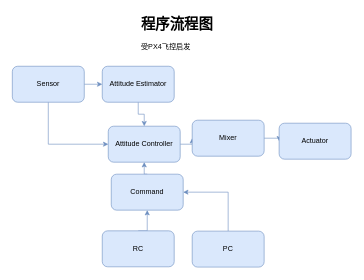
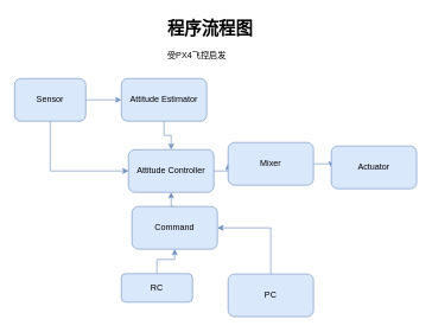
  <mxCell id="0" />
  <mxCell id="1" parent="0" />
  <mxCell id="2" style="edgeStyle=orthogonalEdgeStyle;rounded=0;orthogonalLoop=1;jettySize=auto;html=1;exitX=1;exitY=0.5;exitDx=0;exitDy=0;entryX=0;entryY=0.5;entryDx=0;entryDy=0;fillColor=#dae8fc;strokeColor=#6c8ebf;" edge="1" parent="1" source="4" target="6"><mxGeometry relative="1" as="geometry" /></mxCell>
  <mxCell id="3" style="edgeStyle=orthogonalEdgeStyle;rounded=0;orthogonalLoop=1;jettySize=auto;html=1;exitX=0.5;exitY=1;exitDx=0;exitDy=0;entryX=0;entryY=0.5;entryDx=0;entryDy=0;fillColor=#dae8fc;strokeColor=#6c8ebf;" edge="1" parent="1" source="4" target="8"><mxGeometry relative="1" as="geometry" /></mxCell>
- <mxCell id="4" value="Sensor" style="rounded=1;whiteSpace=wrap;html=1;fillColor=#dae8fc;strokeColor=#6c8ebf;" vertex="1" parent="1"><mxGeometry x="20" y="110" width="120" height="60" as="geometry" /></mxCell>
+ <mxCell id="4" value="Sensor" style="rounded=1;whiteSpace=wrap;html=1;fillColor=#dae8fc;strokeColor=#6c8ebf;" vertex="1" parent="1"><mxGeometry x="20" y="110" width="100" height="60" as="geometry" /></mxCell>
  <mxCell id="5" style="edgeStyle=orthogonalEdgeStyle;rounded=0;orthogonalLoop=1;jettySize=auto;html=1;exitX=0.5;exitY=1;exitDx=0;exitDy=0;entryX=0.5;entryY=0;entryDx=0;entryDy=0;fillColor=#dae8fc;strokeColor=#6c8ebf;" edge="1" parent="1" source="6" target="8"><mxGeometry relative="1" as="geometry" /></mxCell>
  <mxCell id="6" value="Attitude Estimator" style="rounded=1;whiteSpace=wrap;html=1;fillColor=#dae8fc;strokeColor=#6c8ebf;" vertex="1" parent="1"><mxGeometry x="170" y="110" width="120" height="60" as="geometry" /></mxCell>
  <mxCell id="7" style="edgeStyle=orthogonalEdgeStyle;rounded=0;orthogonalLoop=1;jettySize=auto;html=1;exitX=1;exitY=0.5;exitDx=0;exitDy=0;entryX=0;entryY=0.5;entryDx=0;entryDy=0;fillColor=#dae8fc;strokeColor=#6c8ebf;" edge="1" parent="1" source="8" target="10"><mxGeometry relative="1" as="geometry" /></mxCell>
  <mxCell id="8" value="Attitude Controller" style="rounded=1;whiteSpace=wrap;html=1;fillColor=#dae8fc;strokeColor=#6c8ebf;" vertex="1" parent="1"><mxGeometry x="180" y="210" width="120" height="60" as="geometry" /></mxCell>
  <mxCell id="9" style="edgeStyle=orthogonalEdgeStyle;rounded=0;orthogonalLoop=1;jettySize=auto;html=1;exitX=1;exitY=0.5;exitDx=0;exitDy=0;entryX=0;entryY=0.5;entryDx=0;entryDy=0;fillColor=#dae8fc;strokeColor=#6c8ebf;" edge="1" parent="1" source="10" target="11"><mxGeometry relative="1" as="geometry" /></mxCell>
  <mxCell id="10" value="Mixer" style="rounded=1;whiteSpace=wrap;html=1;fillColor=#dae8fc;strokeColor=#6c8ebf;" vertex="1" parent="1"><mxGeometry x="320" y="200" width="120" height="60" as="geometry" /></mxCell>
  <mxCell id="11" value="Actuator" style="rounded=1;whiteSpace=wrap;html=1;fillColor=#dae8fc;strokeColor=#6c8ebf;" vertex="1" parent="1"><mxGeometry x="465" y="205" width="120" height="60" as="geometry" /></mxCell>
  <mxCell id="12" style="edgeStyle=orthogonalEdgeStyle;rounded=0;orthogonalLoop=1;jettySize=auto;html=1;exitX=0.5;exitY=0;exitDx=0;exitDy=0;entryX=0.5;entryY=1;entryDx=0;entryDy=0;fillColor=#dae8fc;strokeColor=#6c8ebf;" edge="1" parent="1" source="13" target="8"><mxGeometry relative="1" as="geometry" /></mxCell>
  <mxCell id="13" value="Command" style="rounded=1;whiteSpace=wrap;html=1;fillColor=#dae8fc;strokeColor=#6c8ebf;" vertex="1" parent="1"><mxGeometry x="185" y="290" width="120" height="60" as="geometry" /></mxCell>
  <mxCell id="14" style="edgeStyle=orthogonalEdgeStyle;rounded=0;orthogonalLoop=1;jettySize=auto;html=1;exitX=0.5;exitY=0;exitDx=0;exitDy=0;entryX=0.5;entryY=1;entryDx=0;entryDy=0;fillColor=#dae8fc;strokeColor=#6c8ebf;" edge="1" parent="1" source="15" target="13"><mxGeometry relative="1" as="geometry" /></mxCell>
- <mxCell id="15" value="RC" style="rounded=1;whiteSpace=wrap;html=1;fillColor=#dae8fc;strokeColor=#6c8ebf;" vertex="1" parent="1"><mxGeometry x="170" y="384.5" width="120" height="60" as="geometry" /></mxCell>
+ <mxCell id="15" value="RC" style="rounded=1;whiteSpace=wrap;html=1;fillColor=#dae8fc;strokeColor=#6c8ebf;" vertex="1" parent="1"><mxGeometry x="170" y="384.5" width="100" height="40" as="geometry" /></mxCell>
  <mxCell id="16" style="edgeStyle=orthogonalEdgeStyle;rounded=0;orthogonalLoop=1;jettySize=auto;html=1;exitX=0.5;exitY=0;exitDx=0;exitDy=0;entryX=1;entryY=0.5;entryDx=0;entryDy=0;fillColor=#dae8fc;strokeColor=#6c8ebf;" edge="1" parent="1" source="17" target="13"><mxGeometry relative="1" as="geometry" /></mxCell>
  <mxCell id="17" value="PC" style="rounded=1;whiteSpace=wrap;html=1;fillColor=#dae8fc;strokeColor=#6c8ebf;" vertex="1" parent="1"><mxGeometry x="320" y="385" width="120" height="60" as="geometry" /></mxCell>
  <mxCell id="18" value="&lt;h1&gt;程序流程图&lt;/h1&gt;&lt;p&gt;受PX4飞控启发&lt;/p&gt;" style="text;html=1;strokeColor=none;fillColor=none;spacing=5;spacingTop=-20;whiteSpace=wrap;overflow=hidden;rounded=0;" vertex="1" parent="1"><mxGeometry x="230" y="20" width="190" height="70" as="geometry" /></mxCell>
